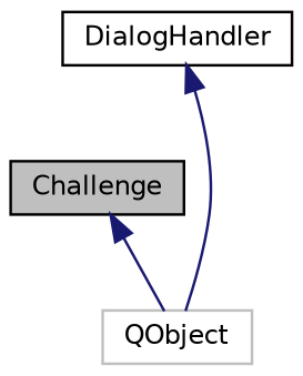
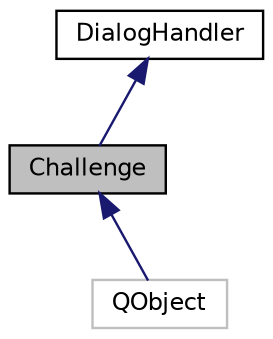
  digraph {
    node [color=black fillcolor=white fontname=Helvetica fontsize=10 shape=record style=filled]
    edge [color=midnightblue dir=back fontname=Helvetica fontsize=10 labelfontname=Helvetica labelfontsize=10 style=solid]
    n1 [fillcolor=grey75 fontcolor=black height=0.2 label=Challenge width=0.4]
    n2 [color=grey75 height=0.2 label=QObject width=0.4]
    n3 [height=0.2 label=DialogHandler width=0.4]
    n1 -> n2
-   n3 -> n2
+   n3 -> n1
  }
